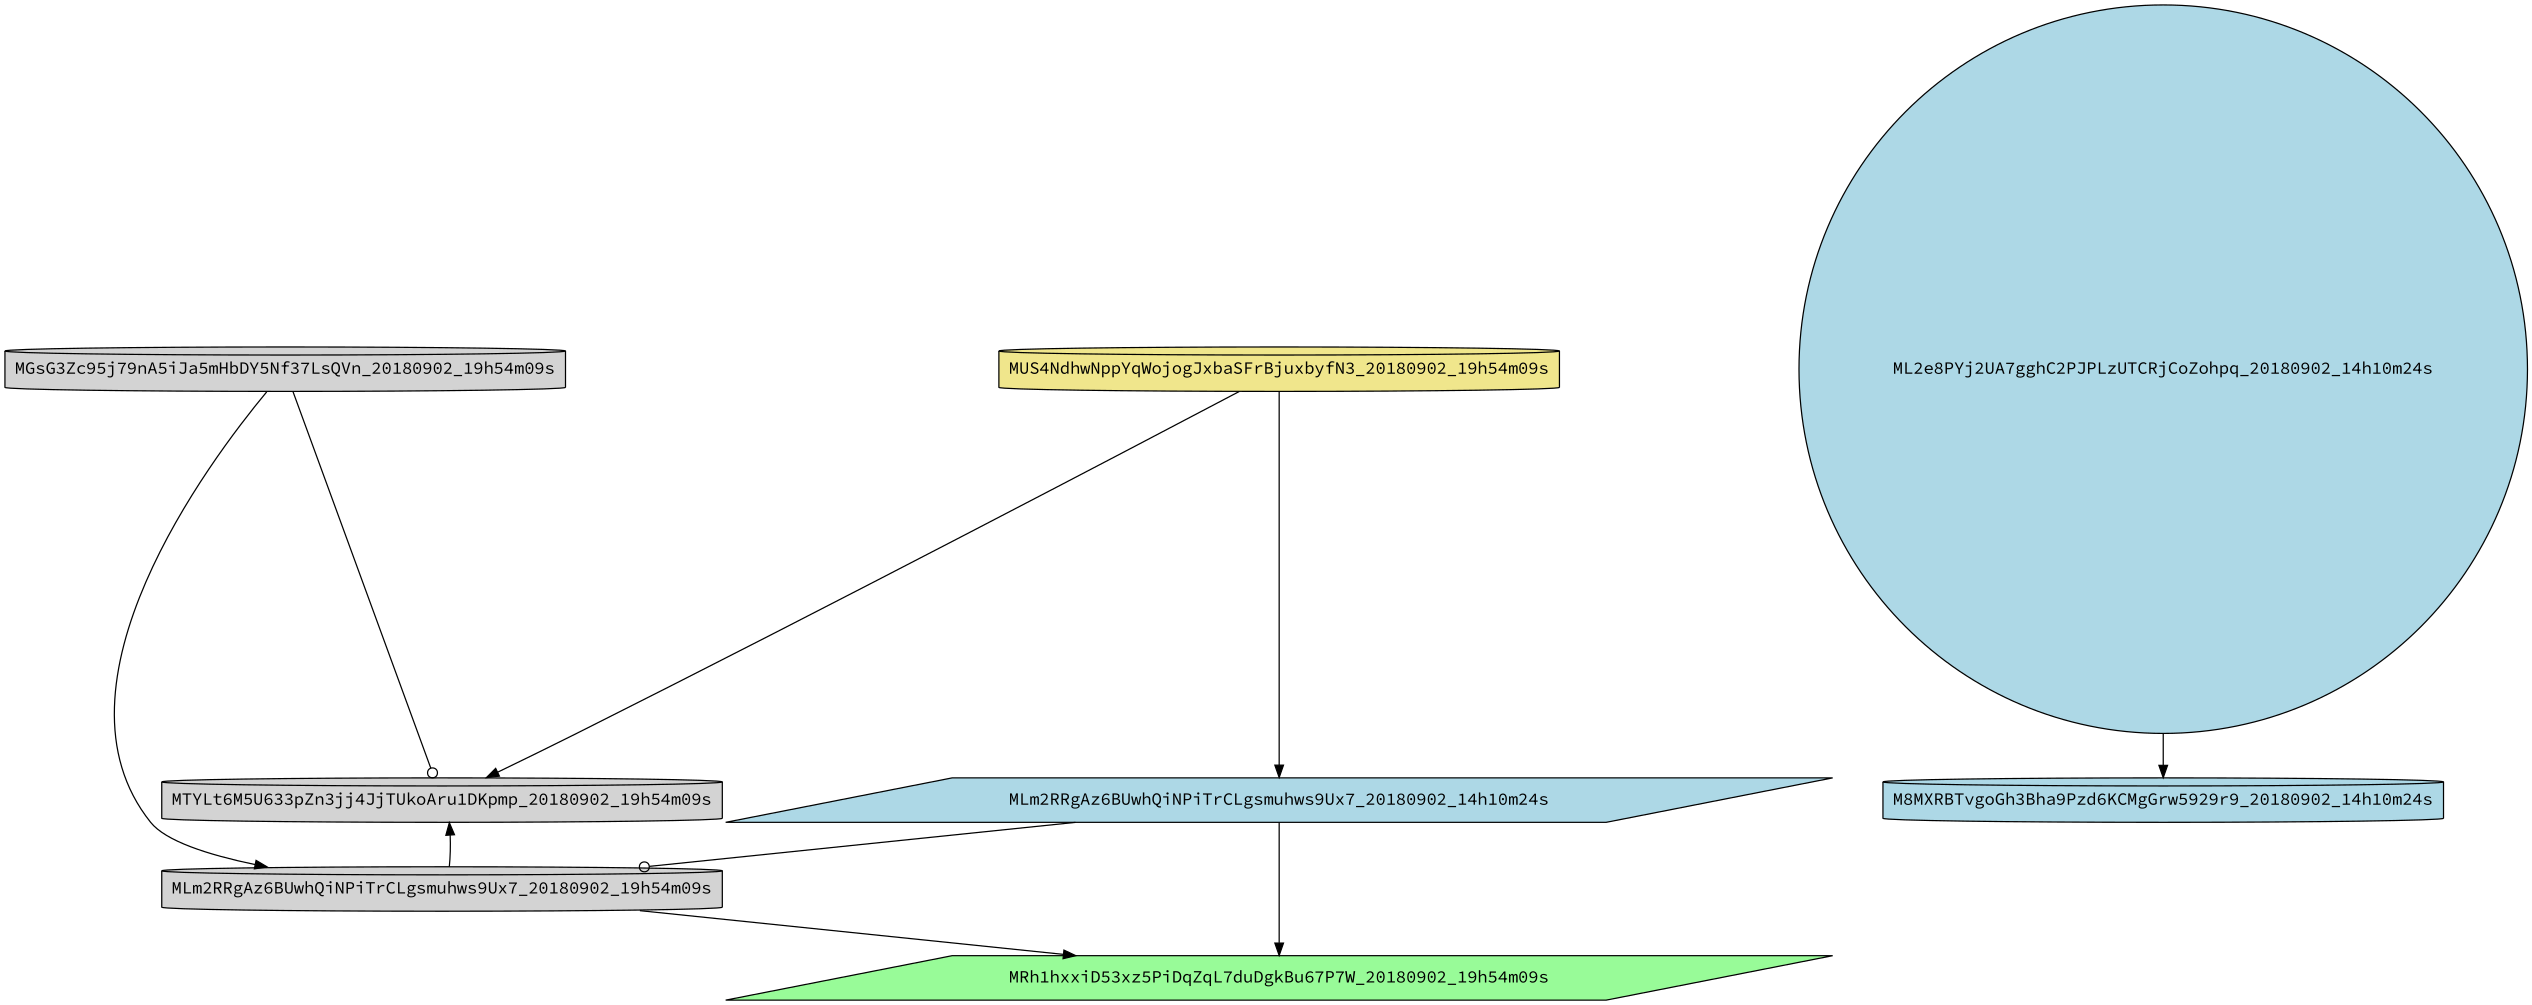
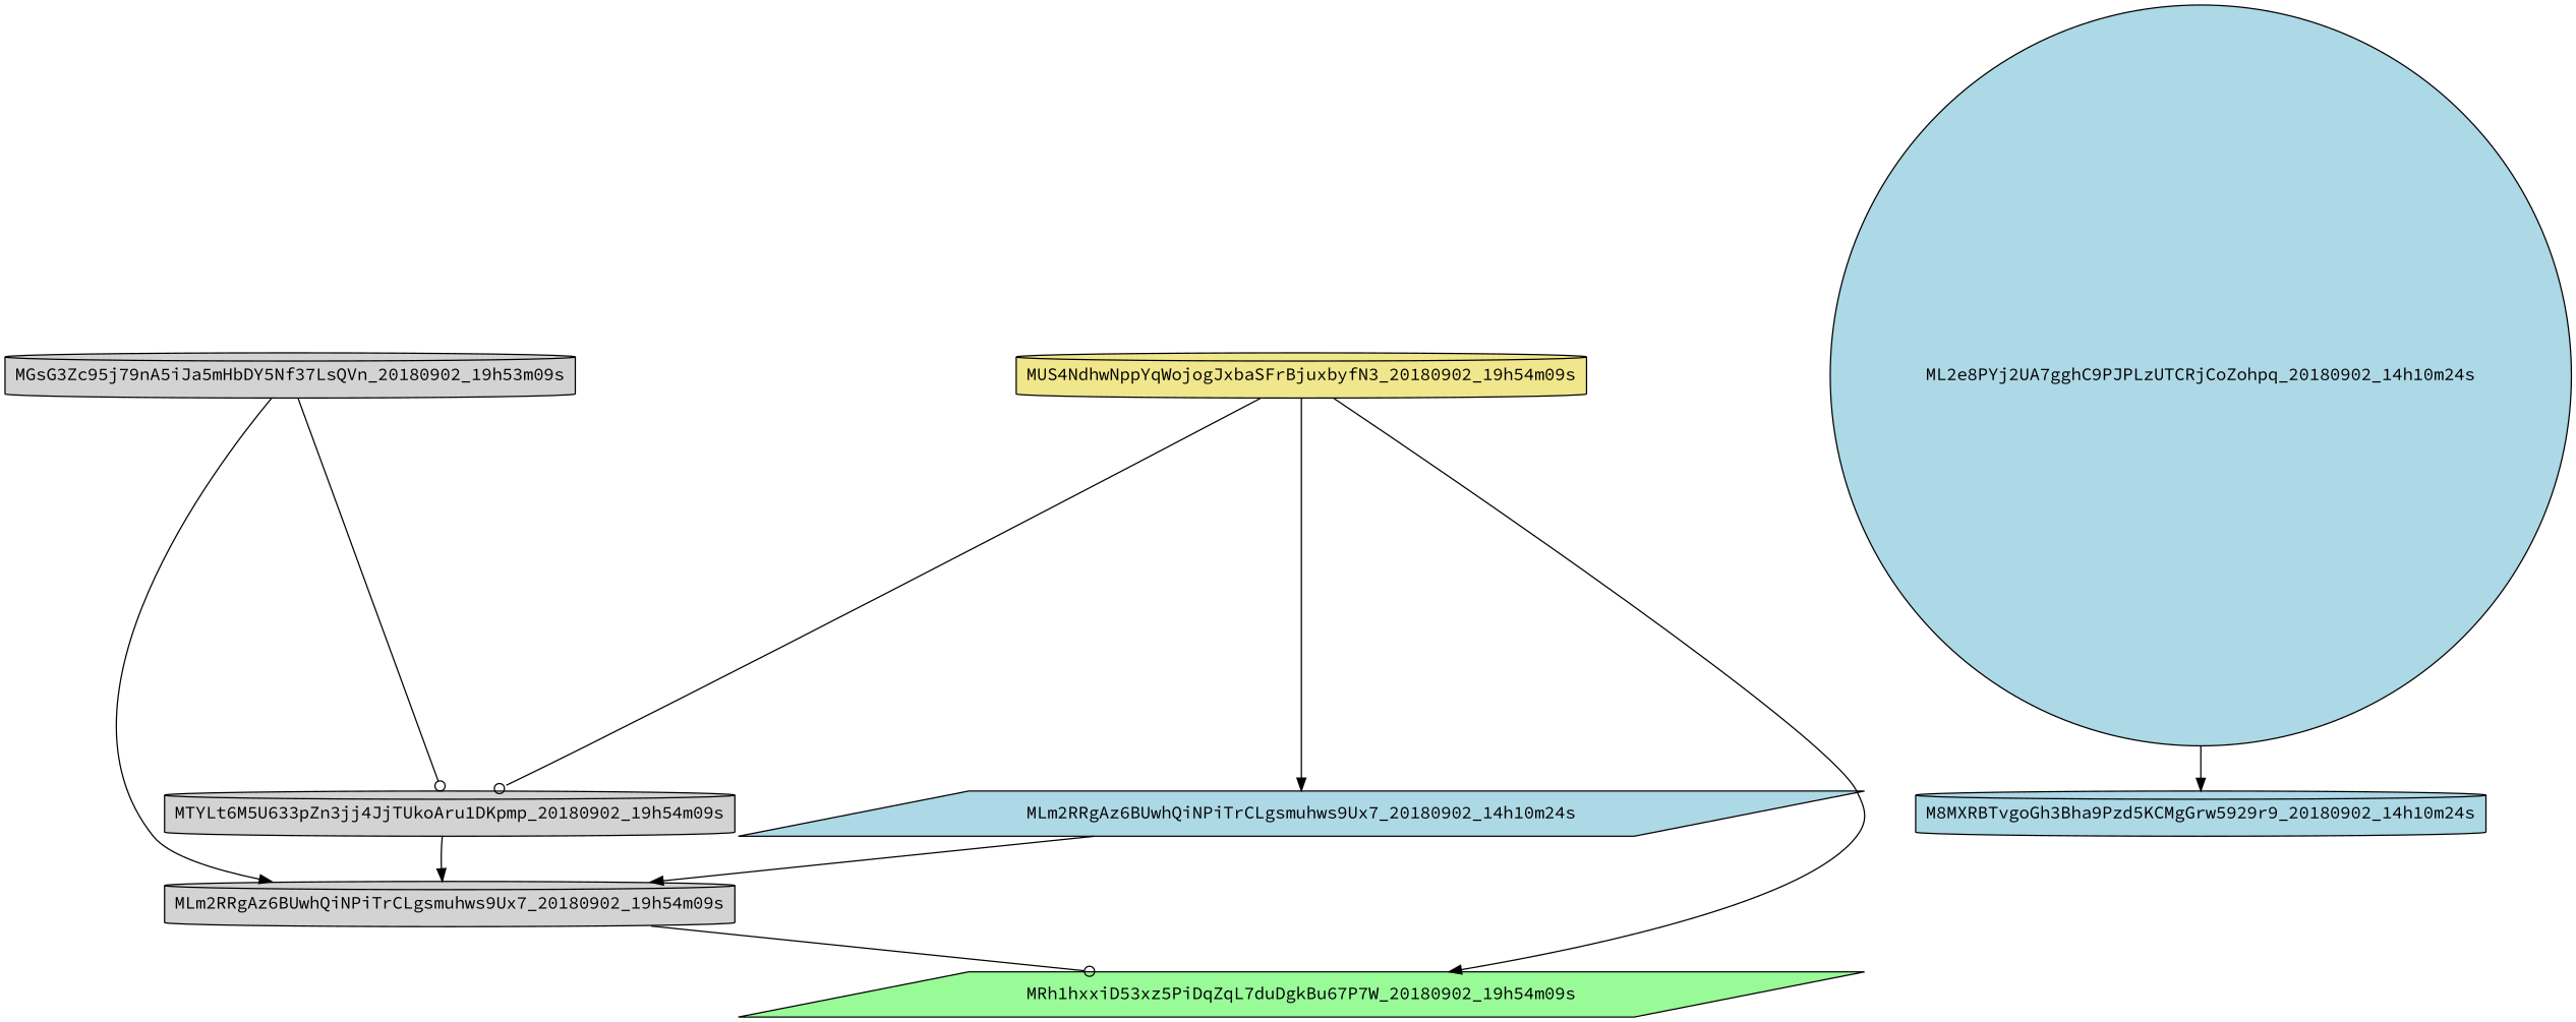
  digraph {
    fontname="Source Code Pro"
    rankdir=TB
    node [fillcolor=lightgrey fontname="Source Code Pro" shape=cylinder style=filled]
    edge [arrowhead=normal fontname="Source Code Pro"]
-   MGsG3Zc95j79nA5iJa5mHbDY5Nf37LsQVn_20180902_19h54m09s
+   MGsG3Zc95j79nA5iJa5mHbDY5Nf37LsQVn_20180902_19h54m09s [label=MGsG3Zc95j79nA5iJa5mHbDY5Nf37LsQVn_20180902_19h53m09s]
    MTYLt6M5U633pZn3jj4JjTUkoAru1DKpmp_20180902_19h54m09s
    MLm2RRgAz6BUwhQiNPiTrCLgsmuhws9Ux7_20180902_19h54m09s
    MRh1hxxiD53xz5PiDqZqL7duDgkBu67P7W_20180902_19h54m09s [fillcolor=palegreen shape=parallelogram]
-   ML2e8PYj2UA7gghC9PJPLzUTCRjCoZohpq_20180902_14h10m24s [fillcolor=lightblue shape=circle label=ML2e8PYj2UA7gghC2PJPLzUTCRjCoZohpq_20180902_14h10m24s]
-   M8MXRBTvgoGh3Bha9Pzd5KCMgGrw5929r9_20180902_14h10m24s [fillcolor=lightblue label=M8MXRBTvgoGh3Bha9Pzd6KCMgGrw5929r9_20180902_14h10m24s]
+   ML2e8PYj2UA7gghC9PJPLzUTCRjCoZohpq_20180902_14h10m24s [fillcolor=lightblue shape=circle]
+   M8MXRBTvgoGh3Bha9Pzd5KCMgGrw5929r9_20180902_14h10m24s [fillcolor=lightblue]
    MLm2RRgAz6BUwhQiNPiTrCLgsmuhws9Ux7_20180902_14h10m24s [fillcolor=lightblue shape=parallelogram]
    MUS4NdhwNppYqWojogJxbaSFrBjuxbyfN3_20180902_19h54m09s [fillcolor=khaki]
    MGsG3Zc95j79nA5iJa5mHbDY5Nf37LsQVn_20180902_19h54m09s -> MTYLt6M5U633pZn3jj4JjTUkoAru1DKpmp_20180902_19h54m09s [arrowhead=odot]
    MGsG3Zc95j79nA5iJa5mHbDY5Nf37LsQVn_20180902_19h54m09s -> MLm2RRgAz6BUwhQiNPiTrCLgsmuhws9Ux7_20180902_19h54m09s
-   MLm2RRgAz6BUwhQiNPiTrCLgsmuhws9Ux7_20180902_19h54m09s -> MTYLt6M5U633pZn3jj4JjTUkoAru1DKpmp_20180902_19h54m09s
-   MLm2RRgAz6BUwhQiNPiTrCLgsmuhws9Ux7_20180902_19h54m09s -> MRh1hxxiD53xz5PiDqZqL7duDgkBu67P7W_20180902_19h54m09s
+   MTYLt6M5U633pZn3jj4JjTUkoAru1DKpmp_20180902_19h54m09s -> MLm2RRgAz6BUwhQiNPiTrCLgsmuhws9Ux7_20180902_19h54m09s
+   MLm2RRgAz6BUwhQiNPiTrCLgsmuhws9Ux7_20180902_19h54m09s -> MRh1hxxiD53xz5PiDqZqL7duDgkBu67P7W_20180902_19h54m09s [arrowhead=odot]
    ML2e8PYj2UA7gghC9PJPLzUTCRjCoZohpq_20180902_14h10m24s -> M8MXRBTvgoGh3Bha9Pzd5KCMgGrw5929r9_20180902_14h10m24s
-   MLm2RRgAz6BUwhQiNPiTrCLgsmuhws9Ux7_20180902_14h10m24s -> MLm2RRgAz6BUwhQiNPiTrCLgsmuhws9Ux7_20180902_19h54m09s [arrowhead=odot]
-   MUS4NdhwNppYqWojogJxbaSFrBjuxbyfN3_20180902_19h54m09s -> MTYLt6M5U633pZn3jj4JjTUkoAru1DKpmp_20180902_19h54m09s
-   MLm2RRgAz6BUwhQiNPiTrCLgsmuhws9Ux7_20180902_14h10m24s -> MRh1hxxiD53xz5PiDqZqL7duDgkBu67P7W_20180902_19h54m09s
+   MLm2RRgAz6BUwhQiNPiTrCLgsmuhws9Ux7_20180902_14h10m24s -> MLm2RRgAz6BUwhQiNPiTrCLgsmuhws9Ux7_20180902_19h54m09s
+   MUS4NdhwNppYqWojogJxbaSFrBjuxbyfN3_20180902_19h54m09s -> MTYLt6M5U633pZn3jj4JjTUkoAru1DKpmp_20180902_19h54m09s [arrowhead=odot]
+   MUS4NdhwNppYqWojogJxbaSFrBjuxbyfN3_20180902_19h54m09s -> MRh1hxxiD53xz5PiDqZqL7duDgkBu67P7W_20180902_19h54m09s
    MUS4NdhwNppYqWojogJxbaSFrBjuxbyfN3_20180902_19h54m09s -> MLm2RRgAz6BUwhQiNPiTrCLgsmuhws9Ux7_20180902_14h10m24s
  }
